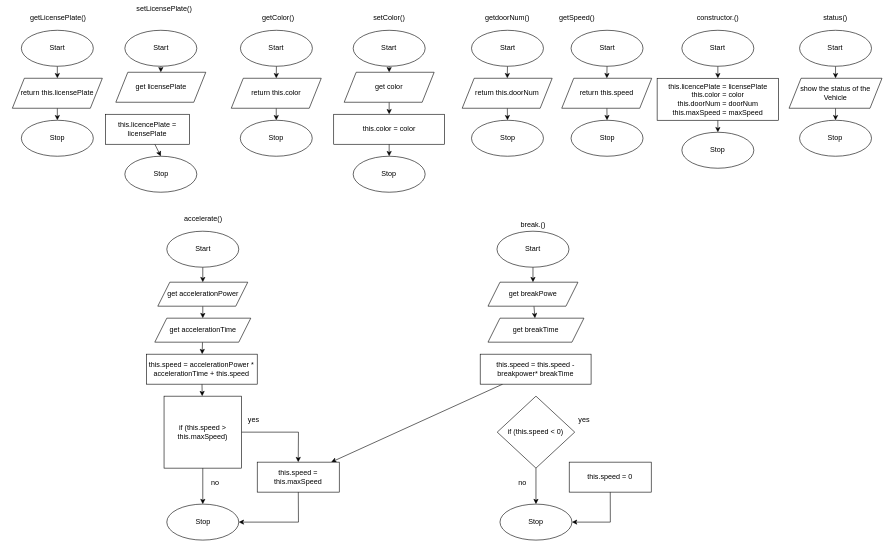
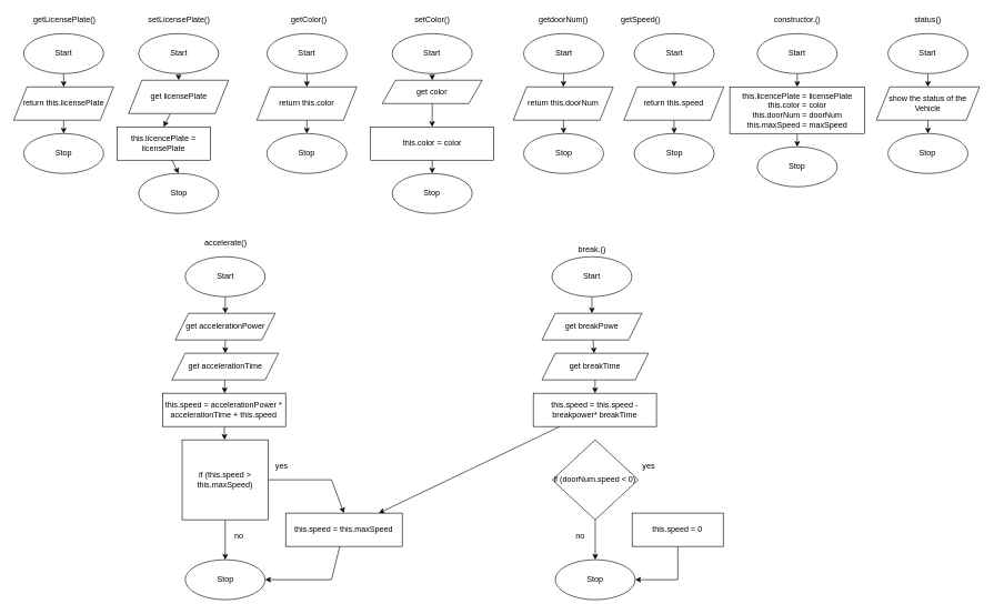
  <mxCell id="0" />
  <mxCell id="1" parent="0" />
  <mxCell id="2" style="edgeStyle=none;html=1;entryX=0.5;entryY=0;entryDx=0;entryDy=0;" parent="1" source="3" target="5" edge="1"><mxGeometry relative="1" as="geometry" /></mxCell>
  <mxCell id="3" value="Start" style="ellipse;whiteSpace=wrap;html=1;" parent="1" vertex="1"><mxGeometry x="35" y="50" width="120" height="60" as="geometry" /></mxCell>
  <mxCell id="4" value="" style="edgeStyle=none;html=1;" parent="1" source="5" target="6" edge="1"><mxGeometry relative="1" as="geometry" /></mxCell>
  <mxCell id="5" value="return this.licensePlate" style="shape=parallelogram;perimeter=parallelogramPerimeter;whiteSpace=wrap;html=1;fixedSize=1;" parent="1" vertex="1"><mxGeometry x="20" y="130" width="150" height="50" as="geometry" /></mxCell>
  <mxCell id="6" value="Stop" style="ellipse;whiteSpace=wrap;html=1;" parent="1" vertex="1"><mxGeometry x="35" y="200" width="120" height="60" as="geometry" /></mxCell>
  <mxCell id="7" value="getLicensePlate()" style="text;html=1;align=center;verticalAlign=middle;resizable=0;points=[];autosize=1;strokeColor=none;fillColor=none;" parent="1" vertex="1"><mxGeometry x="40.5" y="20" width="110" height="20" as="geometry" /></mxCell>
  <mxCell id="8" style="edgeStyle=none;html=1;entryX=0.5;entryY=0;entryDx=0;entryDy=0;" edge="1" parent="1" source="9" target="58"><mxGeometry relative="1" as="geometry" /></mxCell>
  <mxCell id="9" value="Start" style="ellipse;whiteSpace=wrap;html=1;" parent="1" vertex="1"><mxGeometry x="207.55" y="50" width="120" height="60" as="geometry" /></mxCell>
- <mxCell id="10" value="setLicensePlate()" style="text;html=1;align=center;verticalAlign=middle;resizable=0;points=[];autosize=1;strokeColor=none;fillColor=none;" parent="1" vertex="1"><mxGeometry x="217.5" y="5" width="110" height="20" as="geometry" /></mxCell>
+ <mxCell id="10" value="setLicensePlate()" style="text;html=1;align=center;verticalAlign=middle;resizable=0;points=[];autosize=1;strokeColor=none;fillColor=none;" parent="1" vertex="1"><mxGeometry x="212.5" y="20" width="110" height="20" as="geometry" /></mxCell>
  <mxCell id="11" value="" style="edgeStyle=none;html=1;" edge="1" parent="1" source="12" target="54"><mxGeometry relative="1" as="geometry" /></mxCell>
  <mxCell id="12" value="Start" style="ellipse;whiteSpace=wrap;html=1;" parent="1" vertex="1"><mxGeometry x="785.5" y="50" width="120" height="60" as="geometry" /></mxCell>
  <mxCell id="13" style="edgeStyle=none;html=1;exitX=0.5;exitY=0;exitDx=0;exitDy=0;" edge="1" parent="1" source="14"><mxGeometry relative="1" as="geometry"><mxPoint x="845" y="210" as="targetPoint" /></mxGeometry></mxCell>
  <mxCell id="14" value="Stop" style="ellipse;whiteSpace=wrap;html=1;" parent="1" vertex="1"><mxGeometry x="785.5" y="200" width="120" height="60" as="geometry" /></mxCell>
  <mxCell id="15" value="getdoorNum()" style="text;html=1;align=center;verticalAlign=middle;resizable=0;points=[];autosize=1;strokeColor=none;fillColor=none;" parent="1" vertex="1"><mxGeometry x="800" y="20" width="90" height="20" as="geometry" /></mxCell>
  <mxCell id="16" style="edgeStyle=none;html=1;entryX=0.5;entryY=0;entryDx=0;entryDy=0;" edge="1" parent="1" source="17" target="45"><mxGeometry relative="1" as="geometry" /></mxCell>
  <mxCell id="17" value="Start" style="ellipse;whiteSpace=wrap;html=1;" parent="1" vertex="1"><mxGeometry x="400.25" y="50" width="120" height="60" as="geometry" /></mxCell>
  <mxCell id="18" value="getColor()" style="text;html=1;align=center;verticalAlign=middle;resizable=0;points=[];autosize=1;strokeColor=none;fillColor=none;" parent="1" vertex="1"><mxGeometry x="428.25" y="20" width="70" height="20" as="geometry" /></mxCell>
  <mxCell id="19" value="" style="edgeStyle=none;html=1;" edge="1" parent="1" source="20" target="22"><mxGeometry relative="1" as="geometry" /></mxCell>
  <mxCell id="20" value="Start" style="ellipse;whiteSpace=wrap;html=1;" vertex="1" parent="1"><mxGeometry x="1332.47" y="50" width="120" height="60" as="geometry" /></mxCell>
  <mxCell id="21" value="" style="edgeStyle=none;html=1;" edge="1" parent="1" source="22" target="23"><mxGeometry relative="1" as="geometry" /></mxCell>
  <mxCell id="22" value="show the status of the Vehicle" style="shape=parallelogram;perimeter=parallelogramPerimeter;whiteSpace=wrap;html=1;fixedSize=1;" vertex="1" parent="1"><mxGeometry x="1315" y="130" width="154.94" height="50" as="geometry" /></mxCell>
  <mxCell id="23" value="Stop" style="ellipse;whiteSpace=wrap;html=1;" vertex="1" parent="1"><mxGeometry x="1332.47" y="200" width="120" height="60" as="geometry" /></mxCell>
  <mxCell id="24" value="status()" style="text;html=1;align=center;verticalAlign=middle;resizable=0;points=[];autosize=1;strokeColor=none;fillColor=none;" vertex="1" parent="1"><mxGeometry x="1362.47" y="20" width="60" height="20" as="geometry" /></mxCell>
  <mxCell id="25" value="" style="edgeStyle=none;html=1;" edge="1" parent="1" source="26" target="28"><mxGeometry relative="1" as="geometry" /></mxCell>
  <mxCell id="26" value="Start" style="ellipse;whiteSpace=wrap;html=1;" vertex="1" parent="1"><mxGeometry x="277.5" y="385" width="120" height="60" as="geometry" /></mxCell>
  <mxCell id="27" value="" style="edgeStyle=none;html=1;" edge="1" parent="1" source="28" target="67"><mxGeometry relative="1" as="geometry" /></mxCell>
  <mxCell id="28" value="get accelerationPower" style="shape=parallelogram;perimeter=parallelogramPerimeter;whiteSpace=wrap;html=1;fixedSize=1;" vertex="1" parent="1"><mxGeometry x="262.5" y="470" width="150" height="40" as="geometry" /></mxCell>
  <mxCell id="29" value="Stop" style="ellipse;whiteSpace=wrap;html=1;" vertex="1" parent="1"><mxGeometry x="277.5" y="840" width="120" height="60" as="geometry" /></mxCell>
  <mxCell id="30" value="accelerate()" style="text;html=1;align=center;verticalAlign=middle;resizable=0;points=[];autosize=1;strokeColor=none;fillColor=none;" vertex="1" parent="1"><mxGeometry x="297.5" y="355" width="80" height="20" as="geometry" /></mxCell>
  <mxCell id="31" value="" style="edgeStyle=none;html=1;" edge="1" parent="1" source="32" target="71"><mxGeometry relative="1" as="geometry" /></mxCell>
  <mxCell id="32" value="Start" style="ellipse;whiteSpace=wrap;html=1;" vertex="1" parent="1"><mxGeometry x="828" y="385" width="120" height="60" as="geometry" /></mxCell>
  <mxCell id="33" value="Stop" style="ellipse;whiteSpace=wrap;html=1;" vertex="1" parent="1"><mxGeometry x="833" y="840" width="120" height="60" as="geometry" /></mxCell>
  <mxCell id="34" value="break.()" style="text;html=1;align=center;verticalAlign=middle;resizable=0;points=[];autosize=1;strokeColor=none;fillColor=none;" vertex="1" parent="1"><mxGeometry x="858" y="365" width="60" height="20" as="geometry" /></mxCell>
  <mxCell id="35" value="" style="edgeStyle=none;html=1;" edge="1" parent="1" source="36" target="40"><mxGeometry relative="1" as="geometry" /></mxCell>
  <mxCell id="36" value="Start" style="ellipse;whiteSpace=wrap;html=1;" vertex="1" parent="1"><mxGeometry x="1136.25" y="50" width="120" height="60" as="geometry" /></mxCell>
  <mxCell id="37" value="Stop" style="ellipse;whiteSpace=wrap;html=1;" vertex="1" parent="1"><mxGeometry x="1136.25" y="220" width="120" height="60" as="geometry" /></mxCell>
  <mxCell id="38" value="constructor.()" style="text;html=1;align=center;verticalAlign=middle;resizable=0;points=[];autosize=1;strokeColor=none;fillColor=none;" vertex="1" parent="1"><mxGeometry x="1151.25" y="20" width="90" height="20" as="geometry" /></mxCell>
  <mxCell id="39" value="" style="edgeStyle=none;html=1;" edge="1" parent="1" source="40" target="37"><mxGeometry relative="1" as="geometry" /></mxCell>
  <mxCell id="40" value="this.licencePlate = licensePlate&lt;br&gt;this.color = color&lt;br&gt;this.doorNum = doorNum&lt;br&gt;this.maxSpeed = maxSpeed" style="whiteSpace=wrap;html=1;" vertex="1" parent="1"><mxGeometry x="1095" y="130" width="202.5" height="70" as="geometry" /></mxCell>
  <mxCell id="41" style="edgeStyle=none;html=1;entryX=0.5;entryY=0;entryDx=0;entryDy=0;" edge="1" parent="1" source="42" target="43"><mxGeometry relative="1" as="geometry" /></mxCell>
  <mxCell id="42" value="this.licencePlate = licensePlate" style="whiteSpace=wrap;html=1;" vertex="1" parent="1"><mxGeometry x="175.06" y="190" width="140" height="50" as="geometry" /></mxCell>
  <mxCell id="43" value="Stop" style="ellipse;whiteSpace=wrap;html=1;" vertex="1" parent="1"><mxGeometry x="207.55" y="260" width="120" height="60" as="geometry" /></mxCell>
  <mxCell id="44" style="edgeStyle=none;html=1;entryX=0.5;entryY=0;entryDx=0;entryDy=0;" edge="1" parent="1" source="45" target="46"><mxGeometry relative="1" as="geometry" /></mxCell>
  <mxCell id="45" value="return this.color" style="shape=parallelogram;perimeter=parallelogramPerimeter;whiteSpace=wrap;html=1;fixedSize=1;" vertex="1" parent="1"><mxGeometry x="385" y="130" width="150" height="50" as="geometry" /></mxCell>
  <mxCell id="46" value="Stop" style="ellipse;whiteSpace=wrap;html=1;" vertex="1" parent="1"><mxGeometry x="400" y="200" width="120" height="60" as="geometry" /></mxCell>
  <mxCell id="47" value="" style="edgeStyle=none;html=1;" edge="1" parent="1" source="48" target="56"><mxGeometry relative="1" as="geometry" /></mxCell>
  <mxCell id="48" value="Start" style="ellipse;whiteSpace=wrap;html=1;" vertex="1" parent="1"><mxGeometry x="588.25" y="50" width="120" height="60" as="geometry" /></mxCell>
  <mxCell id="49" value="setColor()" style="text;html=1;align=center;verticalAlign=middle;resizable=0;points=[];autosize=1;strokeColor=none;fillColor=none;" vertex="1" parent="1"><mxGeometry x="613.25" y="20" width="70" height="20" as="geometry" /></mxCell>
  <mxCell id="50" value="Stop" style="ellipse;whiteSpace=wrap;html=1;" vertex="1" parent="1"><mxGeometry x="588.25" y="260" width="120" height="60" as="geometry" /></mxCell>
  <mxCell id="51" value="" style="edgeStyle=none;html=1;" edge="1" parent="1" source="52" target="50"><mxGeometry relative="1" as="geometry" /></mxCell>
  <mxCell id="52" value="this.color = color" style="whiteSpace=wrap;html=1;" vertex="1" parent="1"><mxGeometry x="555.81" y="190" width="184.88" height="50" as="geometry" /></mxCell>
  <mxCell id="53" value="" style="edgeStyle=none;html=1;" edge="1" parent="1" source="54" target="14"><mxGeometry relative="1" as="geometry" /></mxCell>
  <mxCell id="54" value="return this.doorNum" style="shape=parallelogram;perimeter=parallelogramPerimeter;whiteSpace=wrap;html=1;fixedSize=1;" vertex="1" parent="1"><mxGeometry x="770" y="130" width="150" height="50" as="geometry" /></mxCell>
  <mxCell id="55" value="" style="edgeStyle=none;html=1;" edge="1" parent="1" source="56" target="52"><mxGeometry relative="1" as="geometry" /></mxCell>
- <mxCell id="56" value="get color" style="shape=parallelogram;perimeter=parallelogramPerimeter;whiteSpace=wrap;html=1;fixedSize=1;" vertex="1" parent="1"><mxGeometry x="573.25" y="120" width="150" height="50" as="geometry" /></mxCell>
+ <mxCell id="56" value="get color" style="shape=parallelogram;perimeter=parallelogramPerimeter;whiteSpace=wrap;html=1;fixedSize=1;" vertex="1" parent="1"><mxGeometry x="573.25" y="120" width="150" height="35" as="geometry" /></mxCell>
+ <mxCell id="57" style="edgeStyle=none;html=1;entryX=0.5;entryY=0;entryDx=0;entryDy=0;" edge="1" parent="1" source="58" target="42"><mxGeometry relative="1" as="geometry" /></mxCell>
  <mxCell id="58" value="get licensePlate" style="shape=parallelogram;perimeter=parallelogramPerimeter;whiteSpace=wrap;html=1;fixedSize=1;" vertex="1" parent="1"><mxGeometry x="192.5" y="120" width="150" height="50" as="geometry" /></mxCell>
  <mxCell id="59" value="" style="edgeStyle=none;html=1;" edge="1" parent="1" source="60" target="65"><mxGeometry relative="1" as="geometry" /></mxCell>
  <mxCell id="60" value="Start" style="ellipse;whiteSpace=wrap;html=1;" vertex="1" parent="1"><mxGeometry x="951.5" y="50" width="120" height="60" as="geometry" /></mxCell>
  <mxCell id="61" style="edgeStyle=none;html=1;exitX=0.5;exitY=0;exitDx=0;exitDy=0;" edge="1" parent="1" source="62"><mxGeometry relative="1" as="geometry"><mxPoint x="1011" y="210" as="targetPoint" /></mxGeometry></mxCell>
  <mxCell id="62" value="Stop" style="ellipse;whiteSpace=wrap;html=1;" vertex="1" parent="1"><mxGeometry x="951.5" y="200" width="120" height="60" as="geometry" /></mxCell>
  <mxCell id="63" value="getSpeed()" style="text;html=1;align=center;verticalAlign=middle;resizable=0;points=[];autosize=1;strokeColor=none;fillColor=none;" vertex="1" parent="1"><mxGeometry x="926" y="20" width="70" height="20" as="geometry" /></mxCell>
  <mxCell id="64" value="" style="edgeStyle=none;html=1;" edge="1" parent="1" source="65" target="62"><mxGeometry relative="1" as="geometry" /></mxCell>
  <mxCell id="65" value="return this.speed" style="shape=parallelogram;perimeter=parallelogramPerimeter;whiteSpace=wrap;html=1;fixedSize=1;" vertex="1" parent="1"><mxGeometry x="936" y="130" width="150" height="50" as="geometry" /></mxCell>
  <mxCell id="66" value="" style="edgeStyle=none;html=1;" edge="1" parent="1" source="67" target="69"><mxGeometry relative="1" as="geometry" /></mxCell>
  <mxCell id="67" value="get accelerationTime" style="shape=parallelogram;perimeter=parallelogramPerimeter;whiteSpace=wrap;html=1;fixedSize=1;" vertex="1" parent="1"><mxGeometry x="257.5" y="530" width="160" height="40" as="geometry" /></mxCell>
  <mxCell id="68" value="" style="edgeStyle=none;html=1;" edge="1" parent="1" source="69" target="78"><mxGeometry relative="1" as="geometry" /></mxCell>
  <mxCell id="69" value="this.speed = accelerationPower * accelerationTime + this.speed" style="whiteSpace=wrap;html=1;" vertex="1" parent="1"><mxGeometry x="243.37" y="590" width="184.88" height="50" as="geometry" /></mxCell>
  <mxCell id="70" value="" style="edgeStyle=none;html=1;" edge="1" parent="1" source="71" target="73"><mxGeometry relative="1" as="geometry" /></mxCell>
  <mxCell id="71" value="get breakPowe" style="shape=parallelogram;perimeter=parallelogramPerimeter;whiteSpace=wrap;html=1;fixedSize=1;" vertex="1" parent="1"><mxGeometry x="813" y="470" width="150" height="40" as="geometry" /></mxCell>
+ <mxCell id="72" value="" style="edgeStyle=none;html=1;" edge="1" parent="1" source="73" target="75"><mxGeometry relative="1" as="geometry" /></mxCell>
  <mxCell id="73" value="get breakTime" style="shape=parallelogram;perimeter=parallelogramPerimeter;whiteSpace=wrap;html=1;fixedSize=1;" vertex="1" parent="1"><mxGeometry x="813" y="530" width="160" height="40" as="geometry" /></mxCell>
  <mxCell id="74" value="" style="edgeStyle=none;rounded=0;html=1;" edge="1" parent="1" source="75" target="80"><mxGeometry relative="1" as="geometry" /></mxCell>
  <mxCell id="75" value="this.speed = this.speed - breakpower* breakTime" style="whiteSpace=wrap;html=1;" vertex="1" parent="1"><mxGeometry x="800" y="590" width="184.88" height="50" as="geometry" /></mxCell>
  <mxCell id="76" style="edgeStyle=none;html=1;entryX=0.5;entryY=0;entryDx=0;entryDy=0;" edge="1" parent="1" source="78" target="29"><mxGeometry relative="1" as="geometry" /></mxCell>
  <mxCell id="77" style="edgeStyle=none;html=1;entryX=0.5;entryY=0;entryDx=0;entryDy=0;rounded=0;" edge="1" parent="1" source="78" target="80"><mxGeometry relative="1" as="geometry"><Array as="points"><mxPoint x="497" y="720" /></Array></mxGeometry></mxCell>
  <mxCell id="78" value="if (this.speed &amp;gt; this.maxSpeed)" style="whiteSpace=wrap;html=1;rounded=0;" vertex="1" parent="1"><mxGeometry x="272.9" y="660" width="129.19" height="120" as="geometry" /></mxCell>
  <mxCell id="79" style="edgeStyle=none;html=1;entryX=1;entryY=0.5;entryDx=0;entryDy=0;rounded=0;" edge="1" parent="1" source="80" target="29"><mxGeometry relative="1" as="geometry"><Array as="points"><mxPoint x="497" y="870" /></Array></mxGeometry></mxCell>
- <mxCell id="80" value="this.speed = this.maxSpeed" style="whiteSpace=wrap;html=1;" vertex="1" parent="1"><mxGeometry x="428.25" y="770" width="136.75" height="50" as="geometry" /></mxCell>
+ <mxCell id="80" value="this.speed = this.maxSpeed" style="whiteSpace=wrap;html=1;" vertex="1" parent="1"><mxGeometry x="428.25" y="770" width="175" height="50" as="geometry" /></mxCell>
  <mxCell id="81" value="yes" style="text;html=1;align=center;verticalAlign=middle;resizable=0;points=[];autosize=1;strokeColor=none;fillColor=none;" vertex="1" parent="1"><mxGeometry x="407.09" y="690" width="30" height="20" as="geometry" /></mxCell>
  <mxCell id="82" value="no" style="text;html=1;align=center;verticalAlign=middle;resizable=0;points=[];autosize=1;strokeColor=none;fillColor=none;" vertex="1" parent="1"><mxGeometry x="342.5" y="795" width="30" height="20" as="geometry" /></mxCell>
  <mxCell id="83" value="" style="edgeStyle=none;rounded=0;html=1;" edge="1" parent="1" source="84" target="33"><mxGeometry relative="1" as="geometry" /></mxCell>
- <mxCell id="84" value="if (this.speed &amp;lt; 0)" style="rhombus;whiteSpace=wrap;html=1;" vertex="1" parent="1"><mxGeometry x="828.41" y="660" width="129.19" height="120" as="geometry" /></mxCell>
+ <mxCell id="84" value="if (doorNum.speed &amp;lt; 0)" style="rhombus;whiteSpace=wrap;html=1;" vertex="1" parent="1"><mxGeometry x="828.41" y="660" width="129.19" height="120" as="geometry" /></mxCell>
  <mxCell id="85" style="edgeStyle=none;rounded=0;html=1;entryX=1;entryY=0.5;entryDx=0;entryDy=0;" edge="1" parent="1" source="86" target="33"><mxGeometry relative="1" as="geometry"><Array as="points"><mxPoint x="1017" y="870" /></Array></mxGeometry></mxCell>
  <mxCell id="86" value="this.speed = 0" style="whiteSpace=wrap;html=1;" vertex="1" parent="1"><mxGeometry x="948.41" y="770" width="136.75" height="50" as="geometry" /></mxCell>
  <mxCell id="87" value="yes" style="text;html=1;align=center;verticalAlign=middle;resizable=0;points=[];autosize=1;strokeColor=none;fillColor=none;" vertex="1" parent="1"><mxGeometry x="957.6" y="690" width="30" height="20" as="geometry" /></mxCell>
  <mxCell id="88" value="no" style="text;html=1;align=center;verticalAlign=middle;resizable=0;points=[];autosize=1;strokeColor=none;fillColor=none;" vertex="1" parent="1"><mxGeometry x="855" y="795" width="30" height="20" as="geometry" /></mxCell>
